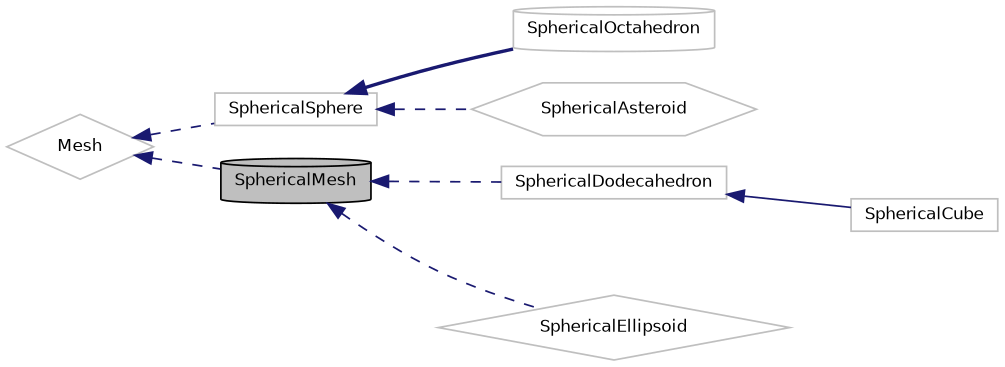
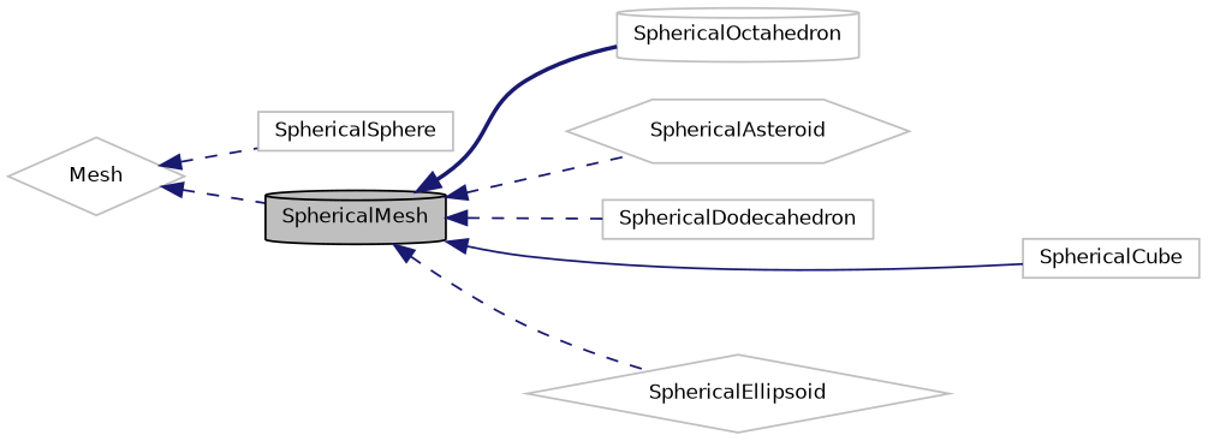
  digraph {
    rankdir=LR
    node [color=grey75 fillcolor=white fontname=Helvetica fontsize=10 shape=box style=filled]
    edge [color=midnightblue dir=back fontname=Helvetica fontsize=10 labelfontname=Helvetica labelfontsize=10 style=dashed]
    n1 [color=black fillcolor=grey75 fontcolor=black height=0.2 label=SphericalMesh shape=cylinder width=0.4]
    n2 [height=0.2 label=SphericalAsteroid shape=hexagon width=0.4]
    n3 [height=0.2 label=SphericalCube width=0.4]
    n4 [height=0.2 label=SphericalDodecahedron width=0.4]
    n5 [height=0.2 label=SphericalEllipsoid shape=diamond width=0.4]
    n6 [height=0.2 label=SphericalOctahedron shape=cylinder width=0.4]
    n7 [height=0.2 label=SphericalSphere width=0.4]
    n8 [height=0.2 label=Mesh shape=diamond width=0.4]
-   n7 -> n2
-   n4 -> n3 [style=solid]
+   n1 -> n2
+   n1 -> n3 [style=solid]
    n1 -> n4
    n1 -> n5
-   n7 -> n6 [style=bold]
+   n1 -> n6 [style=bold]
    n8 -> n1
    n8 -> n7
  }
